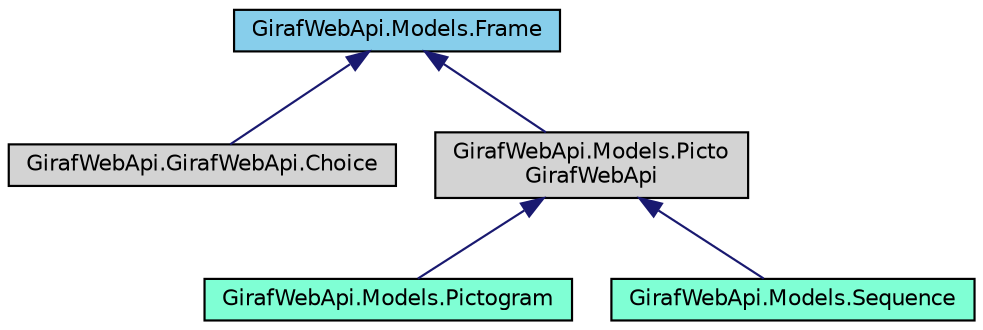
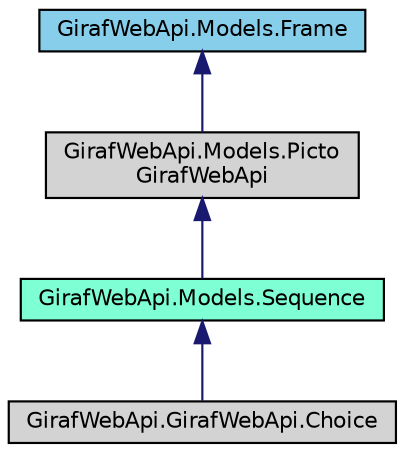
  digraph {
    node [color=black fillcolor=lightgrey fontname=Helvetica fontsize=10 shape=record style=filled]
    edge [color=midnightblue dir=back fontname=Helvetica fontsize=10 labelfontname=Helvetica labelfontsize=10 style=solid]
    n1 [fillcolor=skyblue fontcolor=black height=0.2 label="GirafWebApi.Models.Frame" width=0.4]
    n2 [height=0.2 label="GirafWebApi.GirafWebApi.Choice" width=0.4]
    n3 [height=0.2 label="GirafWebApi.Models.Picto\lGirafWebApi" width=0.4]
-   n4 [fillcolor=aquamarine height=0.2 label="GirafWebApi.Models.Pictogram" width=0.4]
    n5 [fillcolor=aquamarine height=0.2 label="GirafWebApi.Models.Sequence" width=0.4]
-   n1 -> n2
+   n5 -> n2
    n1 -> n3
-   n3 -> n4
    n3 -> n5
  }
